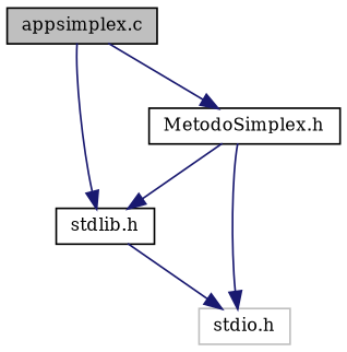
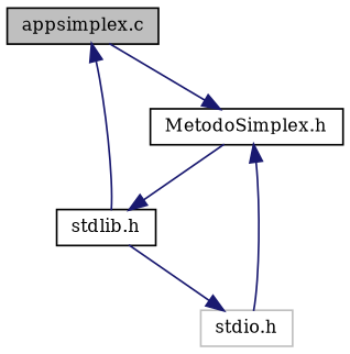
  digraph {
    fontname="DejaVu Serif"
    node [color=black fillcolor=white fontname="DejaVu Serif" fontsize=10 shape=record style=filled]
    edge [color=midnightblue fontname="DejaVu Serif" fontsize=10 labelfontname=Helvetica labelfontsize=10 style=solid]
    n1 [fillcolor=grey75 fontcolor=black height=0.2 label="appsimplex.c" width=0.4]
    n2 [height=0.2 label="MetodoSimplex.h" width=0.4]
    n3 [height=0.2 label="stdlib.h" width=0.4]
    n4 [color=grey75 height=0.2 label="stdio.h" width=0.4]
    n1 -> n2
-   n1 -> n3
+   n3 -> n1
    n2 -> n3
-   n2 -> n4
+   n4 -> n2
    n3 -> n4
  }
